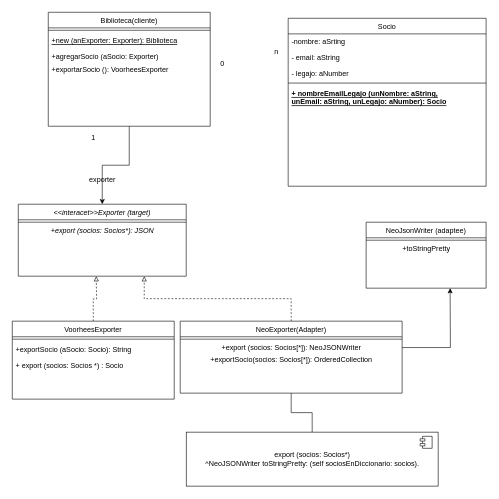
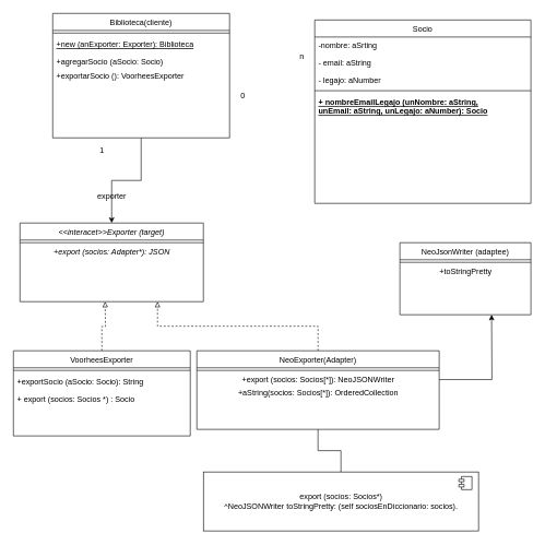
  <mxCell id="0" />
  <mxCell id="1" parent="0" />
  <mxCell id="2" value="Socio" style="swimlane;fontStyle=0;align=center;verticalAlign=top;childLayout=stackLayout;horizontal=1;startSize=26;horizontalStack=0;resizeParent=1;resizeLast=0;collapsible=1;marginBottom=0;rounded=0;shadow=0;strokeWidth=1;" parent="1" vertex="1"><mxGeometry x="480" y="30" width="330" height="280" as="geometry"><mxRectangle x="550" y="140" width="160" height="26" as="alternateBounds" /></mxGeometry></mxCell>
  <mxCell id="3" value="-nombre: aSrting" style="text;align=left;verticalAlign=top;spacingLeft=4;spacingRight=4;overflow=hidden;rotatable=0;points=[[0,0.5],[1,0.5]];portConstraint=eastwest;" parent="2" vertex="1"><mxGeometry y="26" width="330" height="26" as="geometry" /></mxCell>
  <mxCell id="4" value="- email: aString" style="text;align=left;verticalAlign=top;spacingLeft=4;spacingRight=4;overflow=hidden;rotatable=0;points=[[0,0.5],[1,0.5]];portConstraint=eastwest;rounded=0;shadow=0;html=0;" parent="2" vertex="1"><mxGeometry y="52" width="330" height="26" as="geometry" /></mxCell>
  <mxCell id="5" value="- legajo: aNumber" style="text;align=left;verticalAlign=top;spacingLeft=4;spacingRight=4;overflow=hidden;rotatable=0;points=[[0,0.5],[1,0.5]];portConstraint=eastwest;rounded=0;shadow=0;html=0;" parent="2" vertex="1"><mxGeometry y="78" width="330" height="26" as="geometry" /></mxCell>
  <mxCell id="6" value="" style="line;html=1;strokeWidth=1;align=left;verticalAlign=middle;spacingTop=-1;spacingLeft=3;spacingRight=3;rotatable=0;labelPosition=right;points=[];portConstraint=eastwest;" parent="2" vertex="1"><mxGeometry y="104" width="330" height="8" as="geometry" /></mxCell>
  <mxCell id="7" value="+ nombreEmailLegajo (unNombre: aString,&#10; unEmail: aString, unLegajo: aNumber): Socio" style="text;align=left;verticalAlign=top;spacingLeft=4;spacingRight=4;overflow=hidden;rotatable=0;points=[[0,0.5],[1,0.5]];portConstraint=eastwest;fontStyle=5" parent="2" vertex="1"><mxGeometry y="112" width="330" height="46" as="geometry" /></mxCell>
  <mxCell id="8" value="+exportarSocio (): VoorheesExporter" style="text;strokeColor=none;fillColor=none;align=left;verticalAlign=top;spacingLeft=4;spacingRight=4;overflow=hidden;rotatable=0;points=[[0,0.5],[1,0.5]];portConstraint=eastwest;" parent="1" vertex="1"><mxGeometry x="80" y="102" width="250" height="26" as="geometry" /></mxCell>
  <mxCell id="9" style="edgeStyle=orthogonalEdgeStyle;rounded=0;orthogonalLoop=1;jettySize=auto;html=1;" parent="1" source="10" target="20" edge="1"><mxGeometry relative="1" as="geometry" /></mxCell>
  <mxCell id="10" value="Biblioteca(cliente)" style="swimlane;fontStyle=0;align=center;verticalAlign=top;childLayout=stackLayout;horizontal=1;startSize=26;horizontalStack=0;resizeParent=1;resizeLast=0;collapsible=1;marginBottom=0;rounded=0;shadow=0;strokeWidth=1;" parent="1" vertex="1"><mxGeometry x="80" y="20" width="270" height="190" as="geometry"><mxRectangle x="230" y="140" width="160" height="26" as="alternateBounds" /></mxGeometry></mxCell>
  <mxCell id="11" value="" style="line;html=1;strokeWidth=1;align=left;verticalAlign=middle;spacingTop=-1;spacingLeft=3;spacingRight=3;rotatable=0;labelPosition=right;points=[];portConstraint=eastwest;" parent="10" vertex="1"><mxGeometry y="26" width="270" height="8" as="geometry" /></mxCell>
  <mxCell id="12" value="+new (anExporter: Exporter): Biblioteca" style="text;align=left;verticalAlign=top;spacingLeft=4;spacingRight=4;overflow=hidden;rotatable=0;points=[[0,0.5],[1,0.5]];portConstraint=eastwest;fontStyle=4" parent="10" vertex="1"><mxGeometry y="34" width="270" height="26" as="geometry" /></mxCell>
- <mxCell id="13" value="+agregarSocio (aSocio: Exporter)" style="text;align=left;verticalAlign=top;spacingLeft=4;spacingRight=4;overflow=hidden;rotatable=0;points=[[0,0.5],[1,0.5]];portConstraint=eastwest;" vertex="1" parent="10"><mxGeometry y="60" width="270" height="26" as="geometry" /></mxCell>
+ <mxCell id="13" value="+agregarSocio (aSocio: Socio)" style="text;align=left;verticalAlign=top;spacingLeft=4;spacingRight=4;overflow=hidden;rotatable=0;points=[[0,0.5],[1,0.5]];portConstraint=eastwest;" vertex="1" parent="10"><mxGeometry y="60" width="270" height="26" as="geometry" /></mxCell>
  <mxCell id="14" style="edgeStyle=orthogonalEdgeStyle;rounded=0;orthogonalLoop=1;jettySize=auto;html=1;endArrow=block;endFill=0;dashed=1;" parent="1" source="23" edge="1"><mxGeometry relative="1" as="geometry"><mxPoint x="160" y="460" as="targetPoint" /></mxGeometry></mxCell>
  <mxCell id="15" style="edgeStyle=orthogonalEdgeStyle;rounded=0;orthogonalLoop=1;jettySize=auto;html=1;entryX=0.75;entryY=1;entryDx=0;entryDy=0;endArrow=block;endFill=0;dashed=1;" parent="1" source="30" target="20" edge="1"><mxGeometry relative="1" as="geometry" /></mxCell>
  <mxCell id="16" value="exporter" style="text;html=1;align=center;verticalAlign=middle;resizable=0;points=[];autosize=1;" parent="1" vertex="1"><mxGeometry x="135" y="290" width="70" height="20" as="geometry" /></mxCell>
  <mxCell id="17" style="edgeStyle=orthogonalEdgeStyle;rounded=0;orthogonalLoop=1;jettySize=auto;html=1;endArrow=none;endFill=0;" parent="1" source="18" target="30" edge="1"><mxGeometry relative="1" as="geometry" /></mxCell>
  <mxCell id="18" value="&lt;div&gt;export (socios: Socios*)&lt;br&gt;&lt;/div&gt;&lt;div&gt;^NeoJSONWriter toStringPretty: (self sociosEnDiccionario: socios).&lt;/div&gt;" style="html=1;dropTarget=0;" parent="1" vertex="1"><mxGeometry x="310" y="720" width="420" height="90" as="geometry" /></mxCell>
  <mxCell id="19" value="" style="shape=component;jettyWidth=8;jettyHeight=4;" parent="18" vertex="1"><mxGeometry x="1" width="20" height="20" relative="1" as="geometry"><mxPoint x="-30" y="7" as="offset" /></mxGeometry></mxCell>
  <mxCell id="20" value="&lt;&lt;interacet&gt;&gt;Exporter (target)" style="swimlane;fontStyle=2;align=center;verticalAlign=top;childLayout=stackLayout;horizontal=1;startSize=26;horizontalStack=0;resizeParent=1;resizeLast=0;collapsible=1;marginBottom=0;rounded=0;shadow=0;strokeWidth=1;" parent="1" vertex="1"><mxGeometry x="30" y="340" width="280" height="120" as="geometry"><mxRectangle x="340" y="380" width="170" height="26" as="alternateBounds" /></mxGeometry></mxCell>
  <mxCell id="21" value="" style="line;html=1;strokeWidth=1;align=left;verticalAlign=middle;spacingTop=-1;spacingLeft=3;spacingRight=3;rotatable=0;labelPosition=right;points=[];portConstraint=eastwest;" parent="20" vertex="1"><mxGeometry y="26" width="280" height="8" as="geometry" /></mxCell>
- <mxCell id="22" value="&lt;i&gt;+export (socios: Socios*): JSON&lt;/i&gt;" style="text;html=1;align=center;verticalAlign=middle;resizable=0;points=[];autosize=1;" parent="20" vertex="1"><mxGeometry y="34" width="280" height="20" as="geometry" /></mxCell>
+ <mxCell id="22" value="&lt;i&gt;+export (socios: Adapter*): JSON&lt;/i&gt;" style="text;html=1;align=center;verticalAlign=middle;resizable=0;points=[];autosize=1;" parent="20" vertex="1"><mxGeometry y="34" width="280" height="20" as="geometry" /></mxCell>
  <mxCell id="23" value="VoorheesExporter" style="swimlane;fontStyle=0;align=center;verticalAlign=top;childLayout=stackLayout;horizontal=1;startSize=26;horizontalStack=0;resizeParent=1;resizeLast=0;collapsible=1;marginBottom=0;rounded=0;shadow=0;strokeWidth=1;" parent="1" vertex="1"><mxGeometry x="20" y="535" width="270" height="130" as="geometry"><mxRectangle x="130" y="380" width="160" height="26" as="alternateBounds" /></mxGeometry></mxCell>
  <mxCell id="24" value="" style="line;html=1;strokeWidth=1;align=left;verticalAlign=middle;spacingTop=-1;spacingLeft=3;spacingRight=3;rotatable=0;labelPosition=right;points=[];portConstraint=eastwest;" parent="23" vertex="1"><mxGeometry y="26" width="270" height="8" as="geometry" /></mxCell>
  <mxCell id="25" value="+exportSocio (aSocio: Socio): String    " style="text;align=left;verticalAlign=top;spacingLeft=4;spacingRight=4;overflow=hidden;rotatable=0;points=[[0,0.5],[1,0.5]];portConstraint=eastwest;fontStyle=0" parent="23" vertex="1"><mxGeometry y="34" width="270" height="26" as="geometry" /></mxCell>
  <mxCell id="26" value="+ export (socios: Socios *) : Socio" style="text;align=left;verticalAlign=top;spacingLeft=4;spacingRight=4;overflow=hidden;rotatable=0;points=[[0,0.5],[1,0.5]];portConstraint=eastwest;" parent="23" vertex="1"><mxGeometry y="60" width="270" height="26" as="geometry" /></mxCell>
  <mxCell id="27" value="NeoJsonWriter (adaptee)" style="swimlane;fontStyle=0;align=center;verticalAlign=top;childLayout=stackLayout;horizontal=1;startSize=26;horizontalStack=0;resizeParent=1;resizeLast=0;collapsible=1;marginBottom=0;rounded=0;shadow=0;strokeWidth=1;" parent="1" vertex="1"><mxGeometry x="610" y="370" width="200" height="110" as="geometry"><mxRectangle x="340" y="380" width="170" height="26" as="alternateBounds" /></mxGeometry></mxCell>
  <mxCell id="28" value="" style="line;html=1;strokeWidth=1;align=left;verticalAlign=middle;spacingTop=-1;spacingLeft=3;spacingRight=3;rotatable=0;labelPosition=right;points=[];portConstraint=eastwest;" parent="27" vertex="1"><mxGeometry y="26" width="200" height="8" as="geometry" /></mxCell>
  <mxCell id="29" value="+toStringPretty" style="text;html=1;align=center;verticalAlign=middle;resizable=0;points=[];autosize=1;" parent="27" vertex="1"><mxGeometry y="34" width="200" height="20" as="geometry" /></mxCell>
  <mxCell id="30" value="NeoExporter(Adapter)" style="swimlane;fontStyle=0;align=center;verticalAlign=top;childLayout=stackLayout;horizontal=1;startSize=26;horizontalStack=0;resizeParent=1;resizeLast=0;collapsible=1;marginBottom=0;rounded=0;shadow=0;strokeWidth=1;" parent="1" vertex="1"><mxGeometry x="300" y="535" width="370" height="120" as="geometry"><mxRectangle x="340" y="380" width="170" height="26" as="alternateBounds" /></mxGeometry></mxCell>
  <mxCell id="31" value="" style="line;html=1;strokeWidth=1;align=left;verticalAlign=middle;spacingTop=-1;spacingLeft=3;spacingRight=3;rotatable=0;labelPosition=right;points=[];portConstraint=eastwest;" parent="30" vertex="1"><mxGeometry y="26" width="370" height="8" as="geometry" /></mxCell>
  <mxCell id="32" value="+export (socios: Socios[*]): NeoJSONWriter" style="text;html=1;align=center;verticalAlign=middle;resizable=0;points=[];autosize=1;" parent="30" vertex="1"><mxGeometry y="34" width="370" height="20" as="geometry" /></mxCell>
- <mxCell id="33" value="+exportSocio(socios: Socios[*]): OrderedCollection" style="text;html=1;align=center;verticalAlign=middle;resizable=0;points=[];autosize=1;" parent="30" vertex="1"><mxGeometry y="54" width="370" height="20" as="geometry" /></mxCell>
+ <mxCell id="33" value="+aString(socios: Socios[*]): OrderedCollection" style="text;html=1;align=center;verticalAlign=middle;resizable=0;points=[];autosize=1;" parent="30" vertex="1"><mxGeometry y="54" width="370" height="20" as="geometry" /></mxCell>
  <mxCell id="34" style="edgeStyle=orthogonalEdgeStyle;rounded=0;orthogonalLoop=1;jettySize=auto;html=1;" edge="1" parent="1" source="32"><mxGeometry relative="1" as="geometry"><mxPoint x="750" y="480" as="targetPoint" /></mxGeometry></mxCell>
- <mxCell id="35" value="0" style="text;html=1;align=center;verticalAlign=middle;resizable=0;points=[];autosize=1;" vertex="1" parent="1"><mxGeometry x="360" y="96" width="20" height="20" as="geometry" /></mxCell>
+ <mxCell id="35" value="0" style="text;html=1;align=center;verticalAlign=middle;resizable=0;points=[];autosize=1;" vertex="1" parent="1"><mxGeometry x="360" y="136" width="20" height="20" as="geometry" /></mxCell>
  <mxCell id="36" value="n" style="text;html=1;align=center;verticalAlign=middle;resizable=0;points=[];autosize=1;" vertex="1" parent="1"><mxGeometry x="450" y="76" width="20" height="20" as="geometry" /></mxCell>
  <mxCell id="37" value="1" style="text;html=1;align=center;verticalAlign=middle;resizable=0;points=[];autosize=1;" vertex="1" parent="1"><mxGeometry x="145" y="220" width="20" height="20" as="geometry" /></mxCell>
